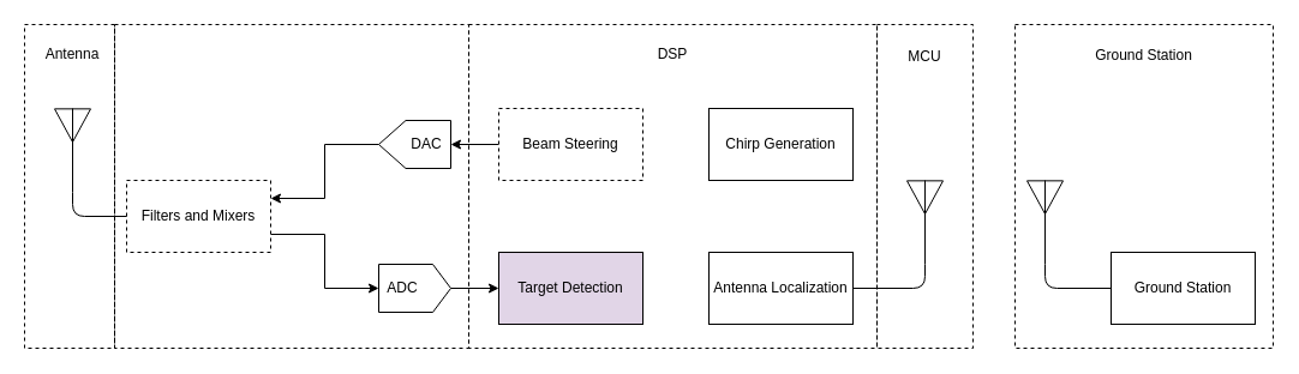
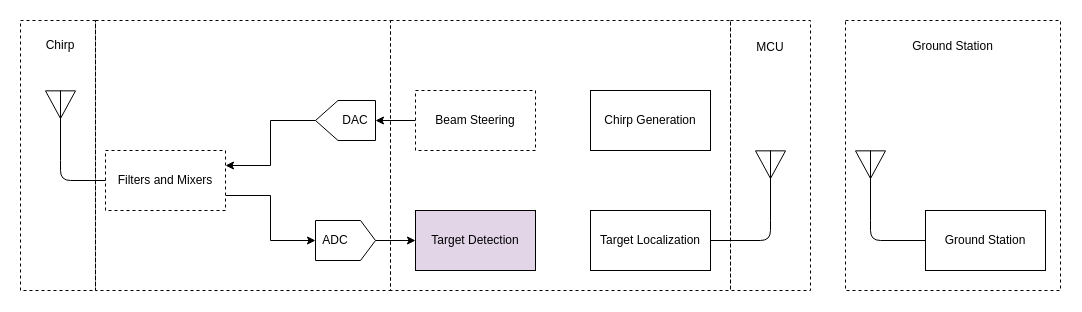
  <mxCell id="0" />
  <mxCell id="1" parent="0" />
  <mxCell id="2" value="" style="rounded=0;whiteSpace=wrap;html=1;fillColor=none;dashed=1;" vertex="1" parent="1"><mxGeometry x="845" y="20" width="215" height="270" as="geometry" /></mxCell>
  <mxCell id="3" value="" style="rounded=0;whiteSpace=wrap;html=1;fillColor=none;dashed=1;" vertex="1" parent="1"><mxGeometry x="730" y="20" width="80" height="270" as="geometry" /></mxCell>
  <mxCell id="4" value="" style="rounded=0;whiteSpace=wrap;html=1;fillColor=none;dashed=1;" vertex="1" parent="1"><mxGeometry x="390" y="20" width="340" height="270" as="geometry" /></mxCell>
  <mxCell id="5" value="" style="rounded=0;whiteSpace=wrap;html=1;fillColor=none;dashed=1;" vertex="1" parent="1"><mxGeometry x="95" y="20" width="295" height="270" as="geometry" /></mxCell>
  <mxCell id="6" value="" style="rounded=0;whiteSpace=wrap;html=1;fillColor=none;dashed=1;" vertex="1" parent="1"><mxGeometry x="20" y="20" width="75" height="270" as="geometry" /></mxCell>
  <mxCell id="7" value="" style="verticalLabelPosition=bottom;shadow=0;dashed=0;align=center;html=1;verticalAlign=top;shape=mxgraph.electrical.radio.aerial_-_antenna_2;" vertex="1" parent="1"><mxGeometry x="45" y="90" width="30" height="70" as="geometry" /></mxCell>
  <mxCell id="8" style="edgeStyle=orthogonalEdgeStyle;rounded=0;orthogonalLoop=1;jettySize=auto;html=1;exitX=1;exitY=0.75;exitDx=0;exitDy=0;entryX=0.5;entryY=0;entryDx=0;entryDy=0;" edge="1" parent="1" source="9" target="17"><mxGeometry relative="1" as="geometry" /></mxCell>
  <mxCell id="9" value="Filters and Mixers" style="rounded=0;whiteSpace=wrap;html=1;dashed=1;" vertex="1" parent="1"><mxGeometry x="105" y="150" width="120" height="60" as="geometry" /></mxCell>
  <mxCell id="10" style="edgeStyle=orthogonalEdgeStyle;rounded=0;orthogonalLoop=1;jettySize=auto;html=1;exitX=0;exitY=0.5;exitDx=0;exitDy=0;entryX=0.5;entryY=0;entryDx=0;entryDy=0;" edge="1" parent="1" source="11" target="15"><mxGeometry relative="1" as="geometry" /></mxCell>
  <mxCell id="11" value="Beam Steering" style="rounded=0;whiteSpace=wrap;html=1;dashed=1;" vertex="1" parent="1"><mxGeometry x="415" y="90" width="120" height="60" as="geometry" /></mxCell>
  <mxCell id="12" value="Chirp Generation" style="rounded=0;whiteSpace=wrap;html=1;" vertex="1" parent="1"><mxGeometry x="590" y="90" width="120" height="60" as="geometry" /></mxCell>
  <mxCell id="13" value="Target Detection" style="rounded=0;whiteSpace=wrap;html=1;fillColor=#e1d5e7;" vertex="1" parent="1"><mxGeometry x="415" y="210" width="120" height="60" as="geometry" /></mxCell>
  <mxCell id="14" style="edgeStyle=orthogonalEdgeStyle;rounded=0;orthogonalLoop=1;jettySize=auto;html=1;exitX=0.5;exitY=1;exitDx=0;exitDy=0;entryX=1;entryY=0.25;entryDx=0;entryDy=0;" edge="1" parent="1" source="15" target="9"><mxGeometry relative="1" as="geometry" /></mxCell>
  <mxCell id="15" value="" style="shape=offPageConnector;whiteSpace=wrap;html=1;direction=south;" vertex="1" parent="1"><mxGeometry x="315" y="100" width="60" height="40" as="geometry" /></mxCell>
  <mxCell id="16" style="edgeStyle=orthogonalEdgeStyle;rounded=0;orthogonalLoop=1;jettySize=auto;html=1;exitX=0.5;exitY=1;exitDx=0;exitDy=0;entryX=0;entryY=0.5;entryDx=0;entryDy=0;" edge="1" parent="1" source="17" target="13"><mxGeometry relative="1" as="geometry" /></mxCell>
  <mxCell id="17" value="" style="shape=offPageConnector;whiteSpace=wrap;html=1;direction=north;size=0.25;" vertex="1" parent="1"><mxGeometry x="315" y="220" width="60" height="40" as="geometry" /></mxCell>
  <mxCell id="18" value="DAC" style="text;html=1;align=center;verticalAlign=middle;whiteSpace=wrap;rounded=0;" vertex="1" parent="1"><mxGeometry x="325" y="105" width="60" height="30" as="geometry" /></mxCell>
  <mxCell id="19" value="ADC" style="text;html=1;align=center;verticalAlign=middle;whiteSpace=wrap;rounded=0;" vertex="1" parent="1"><mxGeometry x="305" y="225" width="60" height="30" as="geometry" /></mxCell>
- <mxCell id="20" value="Antenna Localization" style="rounded=0;whiteSpace=wrap;html=1;" vertex="1" parent="1"><mxGeometry x="590" y="210" width="120" height="60" as="geometry" /></mxCell>
+ <mxCell id="20" value="Target Localization" style="rounded=0;whiteSpace=wrap;html=1;" vertex="1" parent="1"><mxGeometry x="590" y="210" width="120" height="60" as="geometry" /></mxCell>
  <mxCell id="21" style="edgeStyle=orthogonalEdgeStyle;rounded=1;orthogonalLoop=1;jettySize=auto;html=1;exitX=0;exitY=0.5;exitDx=0;exitDy=0;entryX=0.5;entryY=1;entryDx=0;entryDy=0;entryPerimeter=0;curved=0;endArrow=none;startFill=0;" edge="1" parent="1" source="9" target="7"><mxGeometry relative="1" as="geometry" /></mxCell>
  <mxCell id="22" value="" style="verticalLabelPosition=bottom;shadow=0;dashed=0;align=center;html=1;verticalAlign=top;shape=mxgraph.electrical.radio.aerial_-_antenna_2;" vertex="1" parent="1"><mxGeometry x="755" y="150" width="30" height="70" as="geometry" /></mxCell>
  <mxCell id="23" style="edgeStyle=orthogonalEdgeStyle;rounded=1;orthogonalLoop=1;jettySize=auto;html=1;exitX=1;exitY=0.5;exitDx=0;exitDy=0;entryX=0.5;entryY=1;entryDx=0;entryDy=0;entryPerimeter=0;curved=0;endArrow=none;startFill=0;" edge="1" parent="1" source="20" target="22"><mxGeometry relative="1" as="geometry" /></mxCell>
  <mxCell id="24" value="" style="verticalLabelPosition=bottom;shadow=0;dashed=0;align=center;html=1;verticalAlign=top;shape=mxgraph.electrical.radio.aerial_-_antenna_2;" vertex="1" parent="1"><mxGeometry x="855" y="150" width="30" height="70" as="geometry" /></mxCell>
  <mxCell id="25" value="Ground Station" style="rounded=0;whiteSpace=wrap;html=1;" vertex="1" parent="1"><mxGeometry x="925" y="210" width="120" height="60" as="geometry" /></mxCell>
  <mxCell id="26" style="edgeStyle=orthogonalEdgeStyle;rounded=1;orthogonalLoop=1;jettySize=auto;html=1;exitX=0;exitY=0.5;exitDx=0;exitDy=0;entryX=0.5;entryY=1;entryDx=0;entryDy=0;entryPerimeter=0;curved=0;endArrow=none;startFill=0;" edge="1" parent="1" source="25" target="24"><mxGeometry relative="1" as="geometry" /></mxCell>
- <mxCell id="27" value="Antenna" style="text;html=1;align=center;verticalAlign=middle;whiteSpace=wrap;rounded=0;" vertex="1" parent="1"><mxGeometry x="30" y="30" width="60" height="30" as="geometry" /></mxCell>
- <mxCell id="28" value="DSP" style="text;html=1;align=center;verticalAlign=middle;whiteSpace=wrap;rounded=0;" vertex="1" parent="1"><mxGeometry x="530" y="30" width="60" height="30" as="geometry" /></mxCell>
+ <mxCell id="27" value="Chirp" style="text;html=1;align=center;verticalAlign=middle;whiteSpace=wrap;rounded=0;" vertex="1" parent="1"><mxGeometry x="30" y="30" width="60" height="30" as="geometry" /></mxCell>
  <mxCell id="29" value="MCU" style="text;html=1;align=center;verticalAlign=middle;whiteSpace=wrap;rounded=0;" vertex="1" parent="1"><mxGeometry x="740" y="32" width="60" height="30" as="geometry" /></mxCell>
  <mxCell id="30" value="Ground Station" style="text;html=1;align=center;verticalAlign=middle;whiteSpace=wrap;rounded=0;" vertex="1" parent="1"><mxGeometry x="909" y="31" width="87" height="30" as="geometry" /></mxCell>
